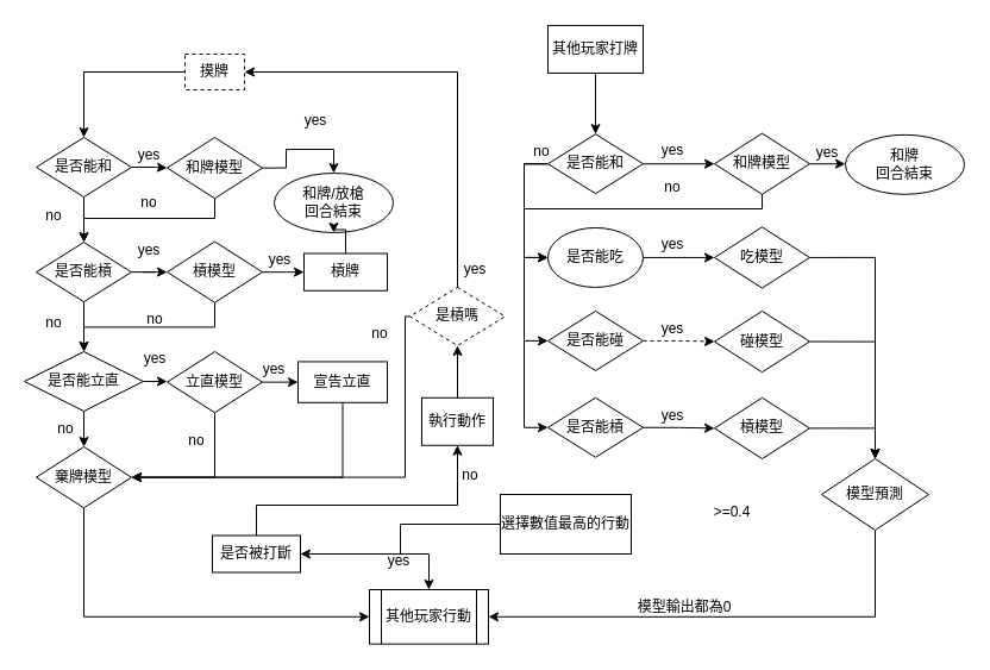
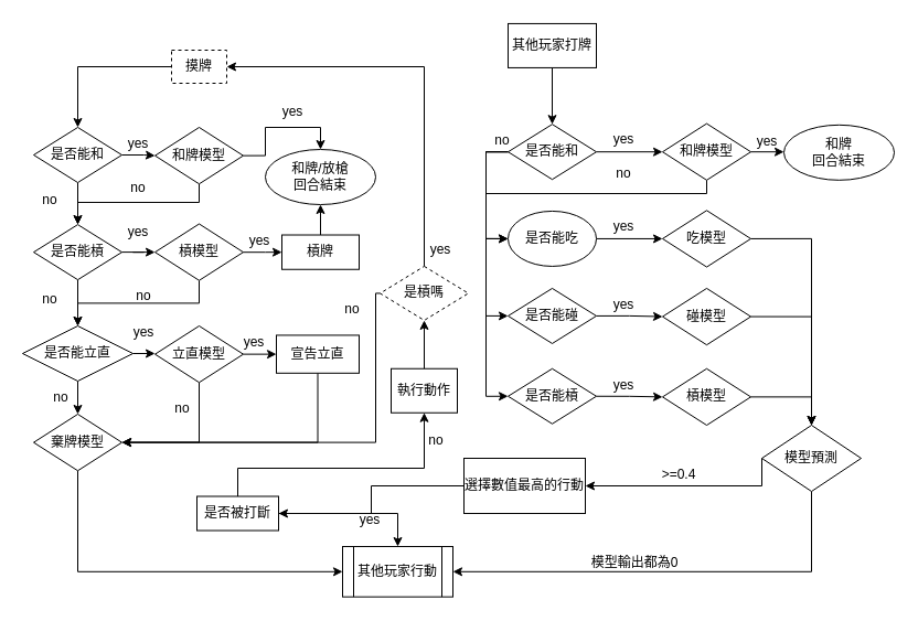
  <mxCell id="0" />
  <mxCell id="1" parent="0" />
  <mxCell id="2" style="edgeStyle=orthogonalEdgeStyle;rounded=0;orthogonalLoop=1;jettySize=auto;html=1;entryX=0.5;entryY=0;entryDx=0;entryDy=0;" edge="1" parent="1" source="3" target="8"><mxGeometry relative="1" as="geometry" /></mxCell>
  <mxCell id="3" value="摸牌" style="rounded=0;whiteSpace=wrap;html=1;dashed=1;" vertex="1" parent="1"><mxGeometry x="155" y="45" width="50" height="30" as="geometry" /></mxCell>
  <mxCell id="4" style="edgeStyle=orthogonalEdgeStyle;rounded=0;orthogonalLoop=1;jettySize=auto;html=1;exitX=0.5;exitY=1;exitDx=0;exitDy=0;entryX=0.5;entryY=0;entryDx=0;entryDy=0;" edge="1" parent="1" source="5" target="33"><mxGeometry relative="1" as="geometry" /></mxCell>
  <mxCell id="5" value="其他玩家打牌" style="rounded=0;whiteSpace=wrap;html=1;" vertex="1" parent="1"><mxGeometry x="460" y="20.94" width="80" height="40" as="geometry" /></mxCell>
  <mxCell id="6" style="edgeStyle=orthogonalEdgeStyle;rounded=0;orthogonalLoop=1;jettySize=auto;html=1;entryX=0;entryY=0.5;entryDx=0;entryDy=0;" edge="1" parent="1" source="8" target="11"><mxGeometry relative="1" as="geometry" /></mxCell>
  <mxCell id="7" style="edgeStyle=orthogonalEdgeStyle;rounded=0;orthogonalLoop=1;jettySize=auto;html=1;exitX=0.5;exitY=1;exitDx=0;exitDy=0;entryX=0.5;entryY=0;entryDx=0;entryDy=0;" edge="1" parent="1" source="8" target="14"><mxGeometry relative="1" as="geometry" /></mxCell>
  <mxCell id="8" value="是否能和" style="rhombus;whiteSpace=wrap;html=1;" vertex="1" parent="1"><mxGeometry x="30" y="115" width="80" height="50" as="geometry" /></mxCell>
  <mxCell id="9" style="edgeStyle=orthogonalEdgeStyle;rounded=0;orthogonalLoop=1;jettySize=auto;html=1;exitX=0.5;exitY=1;exitDx=0;exitDy=0;entryX=0.5;entryY=0;entryDx=0;entryDy=0;" edge="1" parent="1" source="11" target="14"><mxGeometry relative="1" as="geometry"><Array as="points"><mxPoint x="180" y="183" /><mxPoint x="70" y="183" /></Array></mxGeometry></mxCell>
  <mxCell id="10" style="edgeStyle=orthogonalEdgeStyle;rounded=0;orthogonalLoop=1;jettySize=auto;html=1;exitX=1;exitY=0.5;exitDx=0;exitDy=0;entryX=0.5;entryY=0;entryDx=0;entryDy=0;" edge="1" parent="1" source="11" target="46"><mxGeometry relative="1" as="geometry" /></mxCell>
  <mxCell id="11" value="和牌模型" style="rhombus;whiteSpace=wrap;html=1;" vertex="1" parent="1"><mxGeometry x="140" y="115" width="80" height="51.25" as="geometry" /></mxCell>
  <mxCell id="12" style="edgeStyle=orthogonalEdgeStyle;rounded=0;orthogonalLoop=1;jettySize=auto;html=1;entryX=0;entryY=0.5;entryDx=0;entryDy=0;" edge="1" parent="1" source="14" target="20"><mxGeometry relative="1" as="geometry" /></mxCell>
  <mxCell id="13" style="edgeStyle=orthogonalEdgeStyle;rounded=0;orthogonalLoop=1;jettySize=auto;html=1;exitX=0.5;exitY=1;exitDx=0;exitDy=0;entryX=0.5;entryY=0;entryDx=0;entryDy=0;" edge="1" parent="1" source="14" target="17"><mxGeometry relative="1" as="geometry" /></mxCell>
  <mxCell id="14" value="是否能槓" style="rhombus;whiteSpace=wrap;html=1;" vertex="1" parent="1"><mxGeometry x="30" y="203.13" width="80" height="50" as="geometry" /></mxCell>
  <mxCell id="15" style="edgeStyle=orthogonalEdgeStyle;rounded=0;orthogonalLoop=1;jettySize=auto;html=1;exitX=0.5;exitY=1;exitDx=0;exitDy=0;entryX=0.5;entryY=0;entryDx=0;entryDy=0;" edge="1" parent="1" source="17" target="25"><mxGeometry relative="1" as="geometry" /></mxCell>
  <mxCell id="16" style="edgeStyle=orthogonalEdgeStyle;rounded=0;orthogonalLoop=1;jettySize=auto;html=1;exitX=1;exitY=0.5;exitDx=0;exitDy=0;entryX=0;entryY=0.5;entryDx=0;entryDy=0;" edge="1" parent="1" source="17" target="23"><mxGeometry relative="1" as="geometry" /></mxCell>
  <mxCell id="17" value="是否能立直" style="rhombus;whiteSpace=wrap;html=1;" vertex="1" parent="1"><mxGeometry x="20" y="295" width="100" height="50" as="geometry" /></mxCell>
  <mxCell id="18" style="edgeStyle=orthogonalEdgeStyle;rounded=0;orthogonalLoop=1;jettySize=auto;html=1;entryX=0;entryY=0.5;entryDx=0;entryDy=0;" edge="1" parent="1" source="20" target="56"><mxGeometry relative="1" as="geometry" /></mxCell>
  <mxCell id="19" style="edgeStyle=orthogonalEdgeStyle;rounded=0;orthogonalLoop=1;jettySize=auto;html=1;exitX=0.5;exitY=1;exitDx=0;exitDy=0;entryX=0.5;entryY=0;entryDx=0;entryDy=0;" edge="1" parent="1" source="20" target="17"><mxGeometry relative="1" as="geometry" /></mxCell>
  <mxCell id="20" value="槓模型" style="rhombus;whiteSpace=wrap;html=1;" vertex="1" parent="1"><mxGeometry x="140" y="202.51" width="80" height="51.25" as="geometry" /></mxCell>
  <mxCell id="21" style="edgeStyle=orthogonalEdgeStyle;rounded=0;orthogonalLoop=1;jettySize=auto;html=1;exitX=0.5;exitY=1;exitDx=0;exitDy=0;entryX=1;entryY=0.5;entryDx=0;entryDy=0;" edge="1" parent="1" source="23" target="25"><mxGeometry relative="1" as="geometry" /></mxCell>
  <mxCell id="22" style="edgeStyle=orthogonalEdgeStyle;rounded=0;orthogonalLoop=1;jettySize=auto;html=1;exitX=1;exitY=0.5;exitDx=0;exitDy=0;entryX=0;entryY=0.5;entryDx=0;entryDy=0;" edge="1" parent="1" source="23" target="62"><mxGeometry relative="1" as="geometry" /></mxCell>
  <mxCell id="23" value="立直模型" style="rhombus;whiteSpace=wrap;html=1;" vertex="1" parent="1"><mxGeometry x="140" y="295" width="80" height="51.25" as="geometry" /></mxCell>
  <mxCell id="24" style="edgeStyle=orthogonalEdgeStyle;rounded=0;orthogonalLoop=1;jettySize=auto;html=1;exitX=0.5;exitY=1;exitDx=0;exitDy=0;entryX=0;entryY=0.5;entryDx=0;entryDy=0;" edge="1" parent="1" source="25" target="52"><mxGeometry relative="1" as="geometry" /></mxCell>
  <mxCell id="25" value="棄牌模型" style="rhombus;whiteSpace=wrap;html=1;" vertex="1" parent="1"><mxGeometry x="30" y="375" width="80" height="51.25" as="geometry" /></mxCell>
  <mxCell id="26" style="edgeStyle=orthogonalEdgeStyle;rounded=0;orthogonalLoop=1;jettySize=auto;html=1;exitX=1;exitY=0.5;exitDx=0;exitDy=0;entryX=0;entryY=0.5;entryDx=0;entryDy=0;" edge="1" parent="1" source="28" target="64"><mxGeometry relative="1" as="geometry" /></mxCell>
  <mxCell id="27" style="edgeStyle=orthogonalEdgeStyle;rounded=0;orthogonalLoop=1;jettySize=auto;html=1;exitX=0.5;exitY=1;exitDx=0;exitDy=0;entryX=0;entryY=0.5;entryDx=0;entryDy=0;" edge="1" parent="1" source="28" target="35"><mxGeometry relative="1" as="geometry"><Array as="points"><mxPoint x="640" y="175" /><mxPoint x="440" y="175" /><mxPoint x="440" y="216" /></Array></mxGeometry></mxCell>
  <mxCell id="28" value="和牌模型" style="rhombus;whiteSpace=wrap;html=1;" vertex="1" parent="1"><mxGeometry x="600" y="111.57" width="80" height="51.25" as="geometry" /></mxCell>
  <mxCell id="29" style="edgeStyle=orthogonalEdgeStyle;rounded=0;orthogonalLoop=1;jettySize=auto;html=1;exitX=1;exitY=0.5;exitDx=0;exitDy=0;entryX=0;entryY=0.5;entryDx=0;entryDy=0;" edge="1" parent="1" source="33" target="28"><mxGeometry relative="1" as="geometry" /></mxCell>
  <mxCell id="30" style="edgeStyle=orthogonalEdgeStyle;rounded=0;orthogonalLoop=1;jettySize=auto;html=1;exitX=0;exitY=0.5;exitDx=0;exitDy=0;entryX=0;entryY=0.5;entryDx=0;entryDy=0;" edge="1" parent="1" source="33" target="35"><mxGeometry relative="1" as="geometry" /></mxCell>
  <mxCell id="31" style="edgeStyle=orthogonalEdgeStyle;rounded=0;orthogonalLoop=1;jettySize=auto;html=1;exitX=0;exitY=0.5;exitDx=0;exitDy=0;entryX=0;entryY=0.5;entryDx=0;entryDy=0;" edge="1" parent="1" source="33" target="39"><mxGeometry relative="1" as="geometry" /></mxCell>
  <mxCell id="32" style="edgeStyle=orthogonalEdgeStyle;rounded=0;orthogonalLoop=1;jettySize=auto;html=1;exitX=0;exitY=0.5;exitDx=0;exitDy=0;entryX=0;entryY=0.5;entryDx=0;entryDy=0;" edge="1" parent="1" source="33" target="43"><mxGeometry relative="1" as="geometry" /></mxCell>
  <mxCell id="33" value="是否能和" style="rhombus;whiteSpace=wrap;html=1;" vertex="1" parent="1"><mxGeometry x="460" y="112.19" width="80" height="50" as="geometry" /></mxCell>
  <mxCell id="34" style="edgeStyle=orthogonalEdgeStyle;rounded=0;orthogonalLoop=1;jettySize=auto;html=1;exitX=1;exitY=0.5;exitDx=0;exitDy=0;entryX=0;entryY=0.5;entryDx=0;entryDy=0;" edge="1" parent="1" source="35" target="37"><mxGeometry relative="1" as="geometry" /></mxCell>
  <mxCell id="35" value="是否能吃" style="ellipse;whiteSpace=wrap;html=1;" vertex="1" parent="1"><mxGeometry x="460" y="190.94" width="80" height="50" as="geometry" /></mxCell>
  <mxCell id="36" style="edgeStyle=orthogonalEdgeStyle;rounded=0;orthogonalLoop=1;jettySize=auto;html=1;exitX=1;exitY=0.5;exitDx=0;exitDy=0;entryX=0.5;entryY=0;entryDx=0;entryDy=0;" edge="1" parent="1" source="37" target="74"><mxGeometry relative="1" as="geometry" /></mxCell>
  <mxCell id="37" value="吃模型" style="rhombus;whiteSpace=wrap;html=1;" vertex="1" parent="1"><mxGeometry x="600" y="190.32" width="80" height="51.25" as="geometry" /></mxCell>
- <mxCell id="38" style="edgeStyle=orthogonalEdgeStyle;rounded=0;orthogonalLoop=1;jettySize=auto;html=1;exitX=1;exitY=0.5;exitDx=0;exitDy=0;entryX=0;entryY=0.5;entryDx=0;entryDy=0;dashed=1;" edge="1" parent="1" source="39" target="41"><mxGeometry relative="1" as="geometry" /></mxCell>
+ <mxCell id="38" style="edgeStyle=orthogonalEdgeStyle;rounded=0;orthogonalLoop=1;jettySize=auto;html=1;exitX=1;exitY=0.5;exitDx=0;exitDy=0;entryX=0;entryY=0.5;entryDx=0;entryDy=0;" edge="1" parent="1" source="39" target="41"><mxGeometry relative="1" as="geometry" /></mxCell>
  <mxCell id="39" value="是否能碰" style="rhombus;whiteSpace=wrap;html=1;" vertex="1" parent="1"><mxGeometry x="460" y="260.94" width="80" height="50" as="geometry" /></mxCell>
  <mxCell id="40" style="edgeStyle=orthogonalEdgeStyle;rounded=0;orthogonalLoop=1;jettySize=auto;html=1;exitX=1;exitY=0.5;exitDx=0;exitDy=0;entryX=0.5;entryY=0;entryDx=0;entryDy=0;" edge="1" parent="1" source="41" target="74"><mxGeometry relative="1" as="geometry" /></mxCell>
  <mxCell id="41" value="碰模型" style="rhombus;whiteSpace=wrap;html=1;" vertex="1" parent="1"><mxGeometry x="600" y="260.94" width="80" height="51.25" as="geometry" /></mxCell>
  <mxCell id="42" style="edgeStyle=orthogonalEdgeStyle;rounded=0;orthogonalLoop=1;jettySize=auto;html=1;exitX=1;exitY=0.5;exitDx=0;exitDy=0;entryX=0;entryY=0.5;entryDx=0;entryDy=0;" edge="1" parent="1" source="43" target="45"><mxGeometry relative="1" as="geometry" /></mxCell>
  <mxCell id="43" value="是否能槓" style="rhombus;whiteSpace=wrap;html=1;" vertex="1" parent="1"><mxGeometry x="460" y="333.75" width="80" height="50" as="geometry" /></mxCell>
  <mxCell id="44" style="edgeStyle=orthogonalEdgeStyle;rounded=0;orthogonalLoop=1;jettySize=auto;html=1;exitX=1;exitY=0.5;exitDx=0;exitDy=0;entryX=0.5;entryY=0;entryDx=0;entryDy=0;" edge="1" parent="1" source="45" target="74"><mxGeometry relative="1" as="geometry" /></mxCell>
  <mxCell id="45" value="槓模型" style="rhombus;whiteSpace=wrap;html=1;" vertex="1" parent="1"><mxGeometry x="600" y="333.75" width="80" height="51.25" as="geometry" /></mxCell>
- <mxCell id="46" value="&lt;div&gt;和牌/放槍&lt;/div&gt;回合結束" style="ellipse;whiteSpace=wrap;html=1;" vertex="1" parent="1"><mxGeometry x="230" y="145" width="100" height="50" as="geometry" /></mxCell>
+ <mxCell id="46" value="&lt;div&gt;和牌/放槍&lt;/div&gt;回合結束" style="ellipse;whiteSpace=wrap;html=1;" vertex="1" parent="1"><mxGeometry x="240" y="135" width="100" height="50" as="geometry" /></mxCell>
  <mxCell id="47" value="yes" style="text;html=1;align=center;verticalAlign=middle;whiteSpace=wrap;rounded=0;" vertex="1" parent="1"><mxGeometry x="100" y="115" width="50" height="30" as="geometry" /></mxCell>
  <mxCell id="48" value="no" style="text;html=1;align=center;verticalAlign=middle;whiteSpace=wrap;rounded=0;" vertex="1" parent="1"><mxGeometry x="20" y="166.25" width="50" height="30" as="geometry" /></mxCell>
  <mxCell id="49" value="yes" style="text;html=1;align=center;verticalAlign=middle;whiteSpace=wrap;rounded=0;" vertex="1" parent="1"><mxGeometry x="100" y="195" width="50" height="30" as="geometry" /></mxCell>
  <mxCell id="50" value="yes" style="text;html=1;align=center;verticalAlign=middle;whiteSpace=wrap;rounded=0;" vertex="1" parent="1"><mxGeometry x="105" y="286.25" width="50" height="30" as="geometry" /></mxCell>
  <mxCell id="51" value="no" style="text;html=1;align=center;verticalAlign=middle;whiteSpace=wrap;rounded=0;" vertex="1" parent="1"><mxGeometry x="30" y="345" width="50" height="30" as="geometry" /></mxCell>
  <mxCell id="52" value="其他玩家行動" style="shape=process;whiteSpace=wrap;html=1;backgroundOutline=1;" vertex="1" parent="1"><mxGeometry x="310" y="495" width="100" height="45.63" as="geometry" /></mxCell>
  <mxCell id="53" value="yes" style="text;html=1;align=center;verticalAlign=middle;whiteSpace=wrap;rounded=0;" vertex="1" parent="1"><mxGeometry x="240" y="86.25" width="50" height="30" as="geometry" /></mxCell>
  <mxCell id="54" value="no" style="text;html=1;align=center;verticalAlign=middle;whiteSpace=wrap;rounded=0;" vertex="1" parent="1"><mxGeometry x="20" y="256.25" width="50" height="30" as="geometry" /></mxCell>
  <mxCell id="55" style="edgeStyle=orthogonalEdgeStyle;rounded=0;orthogonalLoop=1;jettySize=auto;html=1;entryX=0.5;entryY=1;entryDx=0;entryDy=0;" edge="1" parent="1" source="56" target="46"><mxGeometry relative="1" as="geometry" /></mxCell>
  <mxCell id="56" value="槓牌" style="rounded=0;whiteSpace=wrap;html=1;" vertex="1" parent="1"><mxGeometry x="255" y="212.51" width="70" height="31.24" as="geometry" /></mxCell>
  <mxCell id="57" value="yes" style="text;html=1;align=center;verticalAlign=middle;whiteSpace=wrap;rounded=0;" vertex="1" parent="1"><mxGeometry x="210" y="202.51" width="50" height="30" as="geometry" /></mxCell>
  <mxCell id="58" value="no" style="text;html=1;align=center;verticalAlign=middle;whiteSpace=wrap;rounded=0;" vertex="1" parent="1"><mxGeometry x="140" y="355" width="50" height="30" as="geometry" /></mxCell>
  <mxCell id="59" value="no" style="text;html=1;align=center;verticalAlign=middle;whiteSpace=wrap;rounded=0;" vertex="1" parent="1"><mxGeometry x="105" y="253.13" width="50" height="30" as="geometry" /></mxCell>
  <mxCell id="60" value="no" style="text;html=1;align=center;verticalAlign=middle;whiteSpace=wrap;rounded=0;" vertex="1" parent="1"><mxGeometry x="100" y="155" width="50" height="30" as="geometry" /></mxCell>
  <mxCell id="61" style="edgeStyle=orthogonalEdgeStyle;rounded=0;orthogonalLoop=1;jettySize=auto;html=1;exitX=0.5;exitY=1;exitDx=0;exitDy=0;entryX=1;entryY=0.5;entryDx=0;entryDy=0;" edge="1" parent="1" source="62" target="25"><mxGeometry relative="1" as="geometry" /></mxCell>
  <mxCell id="62" value="宣告立直" style="rounded=0;whiteSpace=wrap;html=1;" vertex="1" parent="1"><mxGeometry x="250" y="303.44" width="75" height="34.37" as="geometry" /></mxCell>
  <mxCell id="63" value="yes" style="text;html=1;align=center;verticalAlign=middle;whiteSpace=wrap;rounded=0;" vertex="1" parent="1"><mxGeometry x="205" y="295" width="50" height="30" as="geometry" /></mxCell>
  <mxCell id="64" value="&lt;div&gt;和牌&lt;/div&gt;回合結束" style="ellipse;whiteSpace=wrap;html=1;" vertex="1" parent="1"><mxGeometry x="710" y="112.82" width="100" height="50" as="geometry" /></mxCell>
  <mxCell id="65" value="yes" style="text;html=1;align=center;verticalAlign=middle;whiteSpace=wrap;rounded=0;" vertex="1" parent="1"><mxGeometry x="540" y="110.94" width="50" height="30" as="geometry" /></mxCell>
  <mxCell id="66" value="no" style="text;html=1;align=center;verticalAlign=middle;whiteSpace=wrap;rounded=0;" vertex="1" parent="1"><mxGeometry x="430" y="112.19" width="50" height="30" as="geometry" /></mxCell>
  <mxCell id="67" value="yes" style="text;html=1;align=center;verticalAlign=middle;whiteSpace=wrap;rounded=0;" vertex="1" parent="1"><mxGeometry x="670" y="112.82" width="50" height="30" as="geometry" /></mxCell>
  <mxCell id="68" value="no" style="text;html=1;align=center;verticalAlign=middle;whiteSpace=wrap;rounded=0;" vertex="1" parent="1"><mxGeometry x="540" y="141.57" width="50" height="30" as="geometry" /></mxCell>
  <mxCell id="69" value="yes" style="text;html=1;align=center;verticalAlign=middle;whiteSpace=wrap;rounded=0;" vertex="1" parent="1"><mxGeometry x="540" y="190.32" width="50" height="30" as="geometry" /></mxCell>
  <mxCell id="70" value="yes" style="text;html=1;align=center;verticalAlign=middle;whiteSpace=wrap;rounded=0;" vertex="1" parent="1"><mxGeometry x="540" y="260.94" width="50" height="30" as="geometry" /></mxCell>
  <mxCell id="71" value="yes" style="text;html=1;align=center;verticalAlign=middle;whiteSpace=wrap;rounded=0;" vertex="1" parent="1"><mxGeometry x="540" y="333.75" width="50" height="30" as="geometry" /></mxCell>
  <mxCell id="72" style="edgeStyle=orthogonalEdgeStyle;rounded=0;orthogonalLoop=1;jettySize=auto;html=1;exitX=0.5;exitY=1;exitDx=0;exitDy=0;entryX=1;entryY=0.5;entryDx=0;entryDy=0;" edge="1" parent="1" source="74" target="52"><mxGeometry relative="1" as="geometry" /></mxCell>
+ <mxCell id="73" style="edgeStyle=orthogonalEdgeStyle;rounded=0;orthogonalLoop=1;jettySize=auto;html=1;exitX=0;exitY=0.5;exitDx=0;exitDy=0;entryX=1;entryY=0.5;entryDx=0;entryDy=0;" edge="1" parent="1" source="74" target="77"><mxGeometry relative="1" as="geometry"><Array as="points"><mxPoint x="690" y="440" /></Array></mxGeometry></mxCell>
  <mxCell id="74" value="模型預測" style="rhombus;whiteSpace=wrap;html=1;" vertex="1" parent="1"><mxGeometry x="690" y="385" width="90" height="60" as="geometry" /></mxCell>
  <mxCell id="75" value="模型輸出都為0" style="text;html=1;align=center;verticalAlign=middle;whiteSpace=wrap;rounded=0;" vertex="1" parent="1"><mxGeometry x="530" y="495" width="90" height="30" as="geometry" /></mxCell>
  <mxCell id="76" style="edgeStyle=orthogonalEdgeStyle;rounded=0;orthogonalLoop=1;jettySize=auto;html=1;entryX=1;entryY=0.5;entryDx=0;entryDy=0;" edge="1" parent="1" source="77" target="81"><mxGeometry relative="1" as="geometry" /></mxCell>
  <mxCell id="77" value="選擇數值最高的行動" style="rounded=0;whiteSpace=wrap;html=1;" vertex="1" parent="1"><mxGeometry x="420" y="415" width="110" height="50" as="geometry" /></mxCell>
  <mxCell id="78" value="&amp;gt;=0.4" style="text;html=1;align=center;verticalAlign=middle;whiteSpace=wrap;rounded=0;" vertex="1" parent="1"><mxGeometry x="590" y="415" width="50" height="30" as="geometry" /></mxCell>
  <mxCell id="79" style="edgeStyle=orthogonalEdgeStyle;rounded=0;orthogonalLoop=1;jettySize=auto;html=1;entryX=0.5;entryY=0;entryDx=0;entryDy=0;" edge="1" parent="1" source="81" target="52"><mxGeometry relative="1" as="geometry" /></mxCell>
  <mxCell id="80" style="edgeStyle=orthogonalEdgeStyle;rounded=0;orthogonalLoop=1;jettySize=auto;html=1;exitX=0.5;exitY=0;exitDx=0;exitDy=0;entryX=0.5;entryY=1;entryDx=0;entryDy=0;" edge="1" parent="1" source="81" target="84"><mxGeometry relative="1" as="geometry"><Array as="points"><mxPoint x="384" y="424" /></Array></mxGeometry></mxCell>
  <mxCell id="81" value="是否被打斷" style="rounded=0;whiteSpace=wrap;html=1;" vertex="1" parent="1"><mxGeometry x="178" y="449.5" width="74" height="31" as="geometry" /></mxCell>
  <mxCell id="82" value="yes" style="text;html=1;align=center;verticalAlign=middle;whiteSpace=wrap;rounded=0;" vertex="1" parent="1"><mxGeometry x="310" y="455.5" width="50" height="30" as="geometry" /></mxCell>
  <mxCell id="83" style="edgeStyle=orthogonalEdgeStyle;rounded=0;orthogonalLoop=1;jettySize=auto;html=1;exitX=0.5;exitY=0;exitDx=0;exitDy=0;entryX=0.5;entryY=1;entryDx=0;entryDy=0;" edge="1" parent="1" source="84" target="88"><mxGeometry relative="1" as="geometry" /></mxCell>
  <mxCell id="84" value="執行動作" style="rounded=0;whiteSpace=wrap;html=1;" vertex="1" parent="1"><mxGeometry x="354" y="333.75" width="60" height="40" as="geometry" /></mxCell>
  <mxCell id="85" value="no" style="text;html=1;align=center;verticalAlign=middle;whiteSpace=wrap;rounded=0;" vertex="1" parent="1"><mxGeometry x="370" y="383.75" width="50" height="30" as="geometry" /></mxCell>
  <mxCell id="86" style="edgeStyle=orthogonalEdgeStyle;rounded=0;orthogonalLoop=1;jettySize=auto;html=1;exitX=0.5;exitY=0;exitDx=0;exitDy=0;entryX=1;entryY=0.5;entryDx=0;entryDy=0;" edge="1" parent="1" source="88" target="3"><mxGeometry relative="1" as="geometry" /></mxCell>
  <mxCell id="87" style="edgeStyle=orthogonalEdgeStyle;rounded=0;orthogonalLoop=1;jettySize=auto;html=1;exitX=0;exitY=0.5;exitDx=0;exitDy=0;entryX=1;entryY=0.5;entryDx=0;entryDy=0;" edge="1" parent="1" source="88" target="25"><mxGeometry relative="1" as="geometry"><Array as="points"><mxPoint x="340" y="265" /><mxPoint x="340" y="401" /></Array></mxGeometry></mxCell>
  <mxCell id="88" value="是槓嗎" style="rhombus;whiteSpace=wrap;html=1;dashed=1;" vertex="1" parent="1"><mxGeometry x="344" y="240.94" width="80" height="49" as="geometry" /></mxCell>
  <mxCell id="89" value="yes" style="text;html=1;align=center;verticalAlign=middle;whiteSpace=wrap;rounded=0;" vertex="1" parent="1"><mxGeometry x="374" y="210.94" width="50" height="30" as="geometry" /></mxCell>
  <mxCell id="90" value="no" style="text;html=1;align=center;verticalAlign=middle;whiteSpace=wrap;rounded=0;" vertex="1" parent="1"><mxGeometry x="294" y="265" width="50" height="30" as="geometry" /></mxCell>
